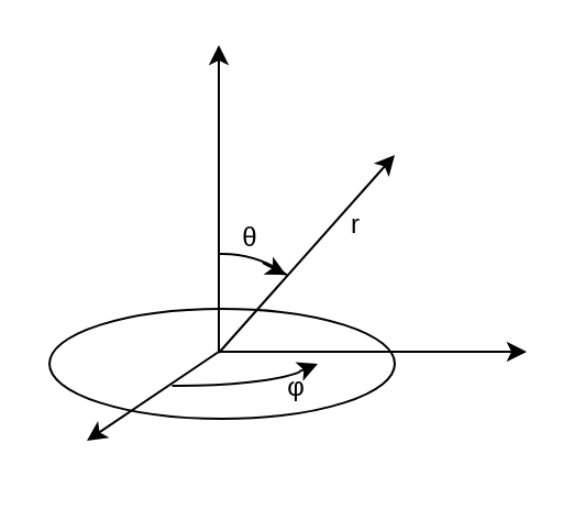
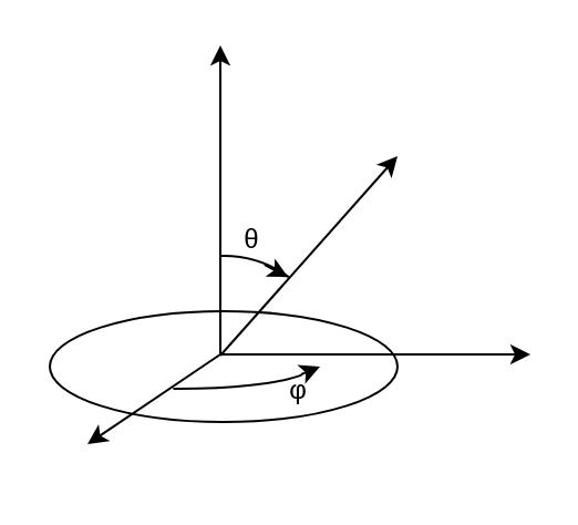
  <mxCell id="0" />
  <mxCell id="1" parent="0" />
  <mxCell id="2" value="" style="ellipse;whiteSpace=wrap;html=1;" parent="1" vertex="1"><mxGeometry x="22" y="140" width="157" height="50" as="geometry" /></mxCell>
  <mxCell id="3" value="" style="endArrow=classic;html=1;rounded=0;" parent="1" edge="1"><mxGeometry width="50" height="50" relative="1" as="geometry"><mxPoint x="99" y="159.5" as="sourcePoint" /><mxPoint x="239" y="159.5" as="targetPoint" /></mxGeometry></mxCell>
  <mxCell id="4" value="" style="endArrow=classic;html=1;rounded=0;" parent="1" edge="1"><mxGeometry width="50" height="50" relative="1" as="geometry"><mxPoint x="99" y="159.5" as="sourcePoint" /><mxPoint x="39" y="200" as="targetPoint" /></mxGeometry></mxCell>
  <mxCell id="5" value="" style="verticalLabelPosition=bottom;verticalAlign=top;html=1;shape=mxgraph.basic.arc;startAngle=0.31;endAngle=0.506;" parent="1" vertex="1"><mxGeometry x="20" y="155" width="120" height="20" as="geometry" /></mxCell>
  <mxCell id="6" value="" style="endArrow=classic;startArrow=none;html=1;rounded=0;startFill=0;exitX=0.963;exitY=0.676;exitDx=0;exitDy=0;exitPerimeter=0;" parent="1" source="5" edge="1"><mxGeometry width="50" height="50" relative="1" as="geometry"><mxPoint x="103" y="180" as="sourcePoint" /><mxPoint x="144" y="165" as="targetPoint" /></mxGeometry></mxCell>
  <mxCell id="7" value="" style="endArrow=classic;html=1;rounded=0;" parent="1" edge="1"><mxGeometry width="50" height="50" relative="1" as="geometry"><mxPoint x="99" y="160" as="sourcePoint" /><mxPoint x="179" y="70" as="targetPoint" /></mxGeometry></mxCell>
  <mxCell id="8" value="" style="endArrow=classic;html=1;rounded=0;" parent="1" edge="1"><mxGeometry width="50" height="50" relative="1" as="geometry"><mxPoint x="99" y="160" as="sourcePoint" /><mxPoint x="99" y="20" as="targetPoint" /></mxGeometry></mxCell>
  <mxCell id="9" value="" style="verticalLabelPosition=bottom;verticalAlign=top;html=1;shape=mxgraph.basic.arc;startAngle=0.995;endAngle=0.1;" parent="1" vertex="1"><mxGeometry x="50.5" y="115" width="100" height="100" as="geometry" /></mxCell>
  <mxCell id="10" value="" style="endArrow=classic;startArrow=none;html=1;rounded=0;startFill=0;exitX=0.963;exitY=0.676;exitDx=0;exitDy=0;exitPerimeter=0;entryX=0.791;entryY=0.096;entryDx=0;entryDy=0;entryPerimeter=0;" parent="1" target="9" edge="1"><mxGeometry width="50" height="50" relative="1" as="geometry"><mxPoint x="119" y="119" as="sourcePoint" /><mxPoint x="127" y="115" as="targetPoint" /></mxGeometry></mxCell>
  <mxCell id="11" value="φ" style="text;html=1;strokeColor=none;fillColor=none;align=center;verticalAlign=middle;whiteSpace=wrap;rounded=0;" parent="1" vertex="1"><mxGeometry x="121.5" y="166" width="25" height="20" as="geometry" /></mxCell>
  <mxCell id="12" value="θ" style="text;html=1;strokeColor=none;fillColor=none;align=center;verticalAlign=middle;whiteSpace=wrap;rounded=0;" parent="1" vertex="1"><mxGeometry x="101" y="98" width="25" height="20" as="geometry" /></mxCell>
- <mxCell id="13" value="r" style="text;html=1;strokeColor=none;fillColor=none;align=center;verticalAlign=middle;whiteSpace=wrap;rounded=0;" parent="1" vertex="1"><mxGeometry x="148.5" y="92" width="25" height="20" as="geometry" /></mxCell>
